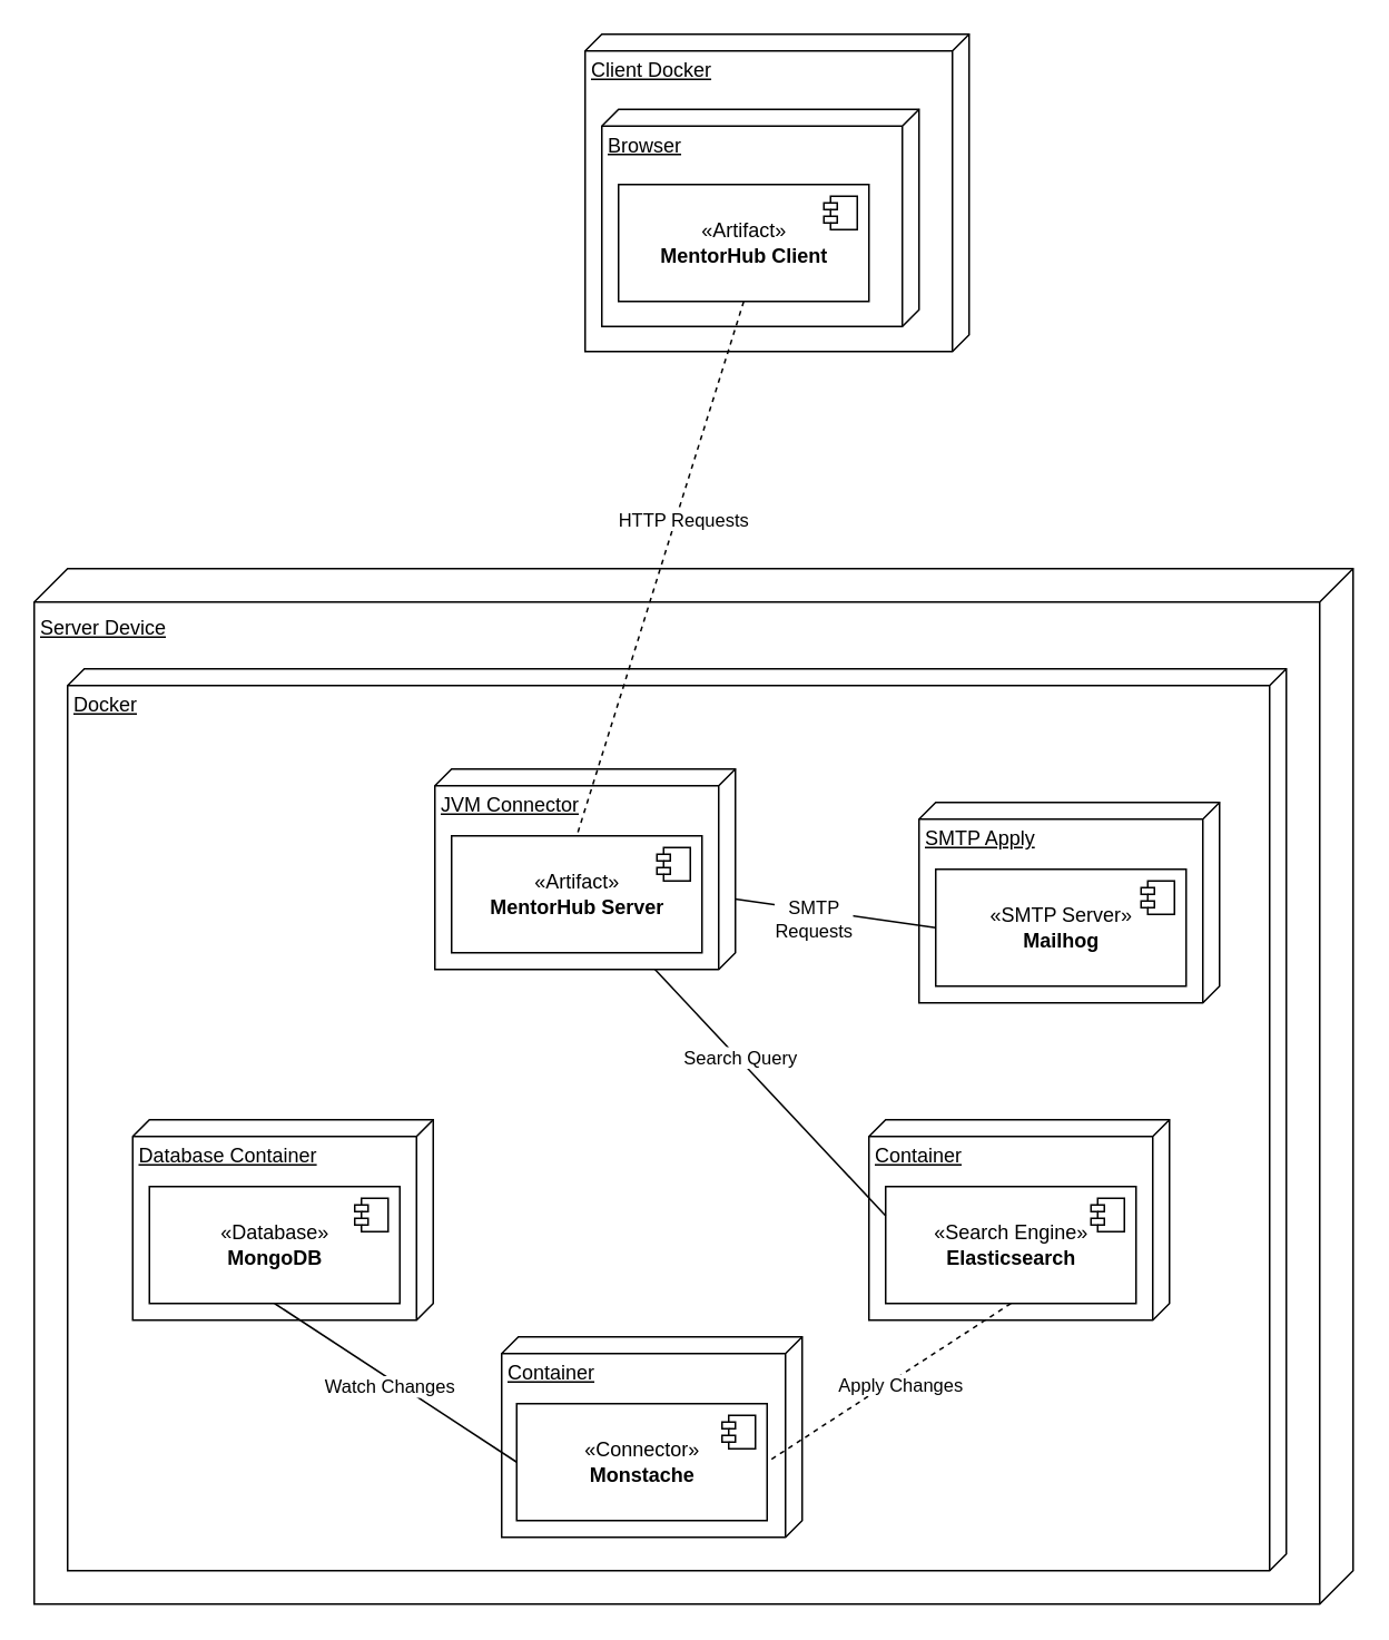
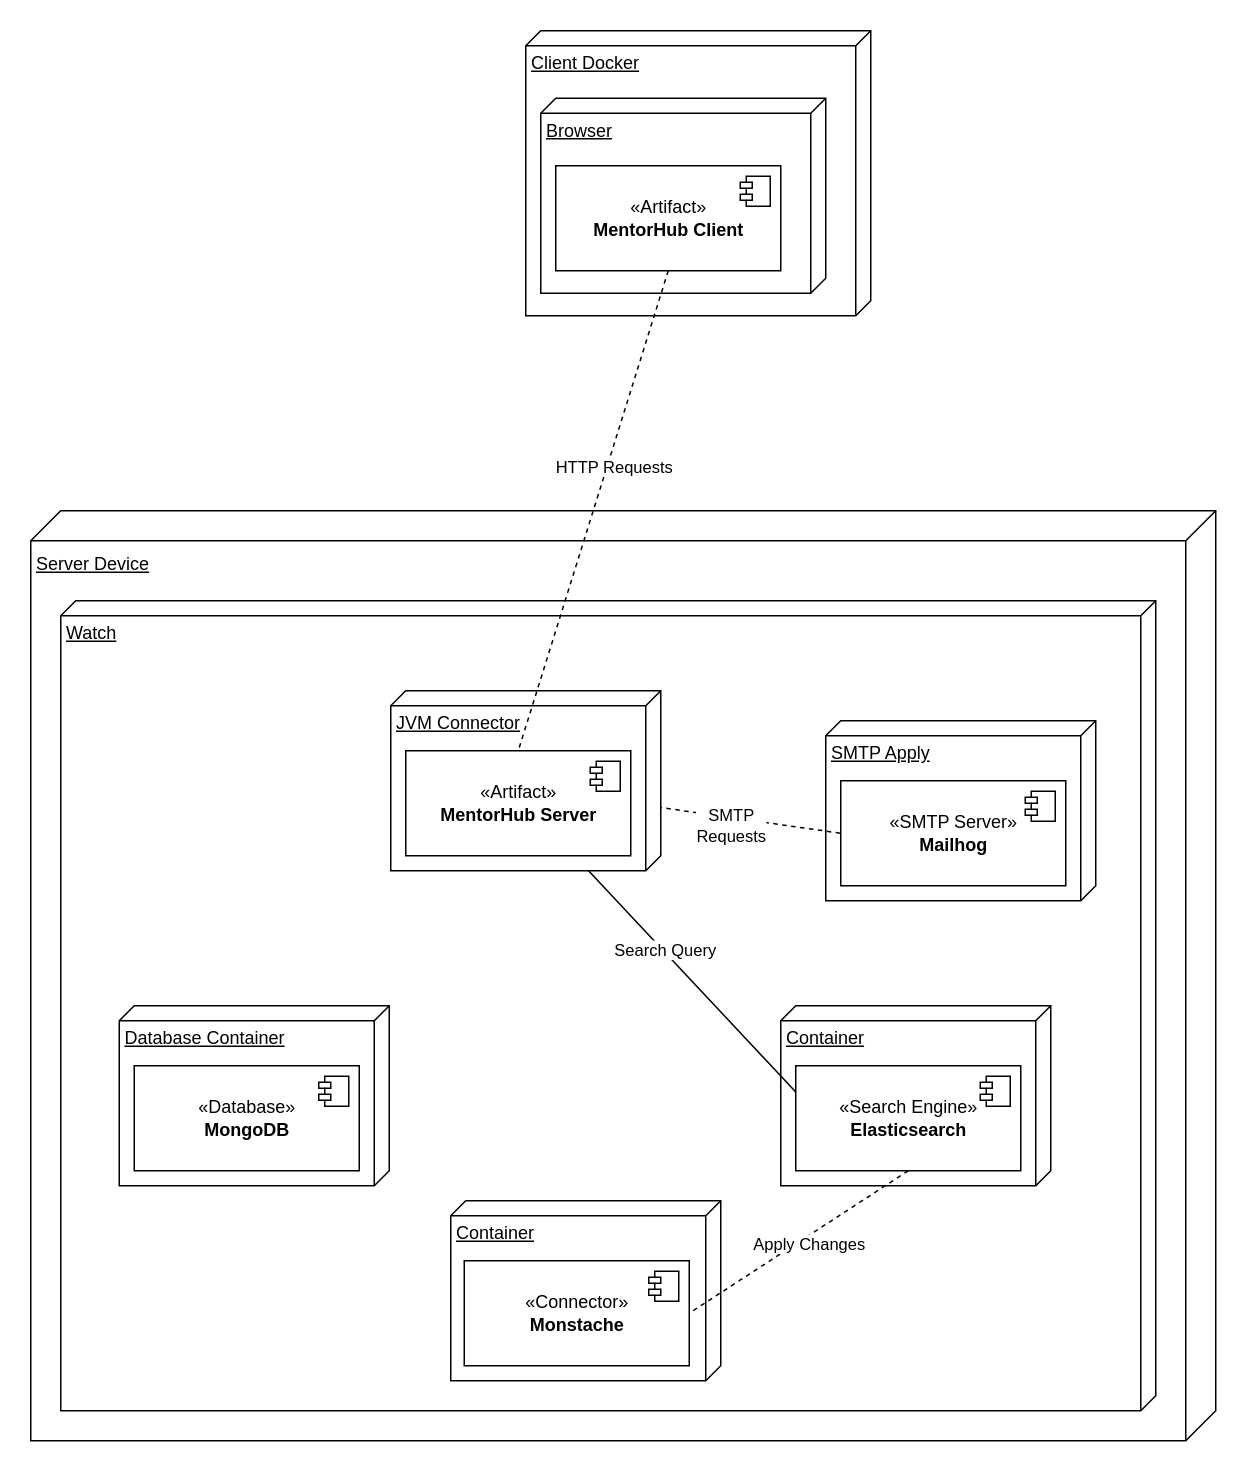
  <mxCell id="0" />
  <mxCell id="1" parent="0" />
  <mxCell id="2" value="" style="group" vertex="1" connectable="0" parent="1"><mxGeometry x="20" y="20" width="790" height="940" as="geometry" /></mxCell>
  <mxCell id="3" value="&lt;br&gt;Server Device" style="verticalAlign=top;align=left;spacingTop=8;spacingLeft=2;spacingRight=12;shape=cube;size=20;direction=south;fontStyle=4;html=1;" vertex="1" parent="2"><mxGeometry y="320" width="790" height="620" as="geometry" /></mxCell>
- <mxCell id="4" value="Docker" style="verticalAlign=top;align=left;spacingTop=8;spacingLeft=2;spacingRight=12;shape=cube;size=10;direction=south;fontStyle=4;html=1;" vertex="1" parent="2"><mxGeometry x="20" y="380" width="730" height="540" as="geometry" /></mxCell>
+ <mxCell id="4" value="Watch" style="verticalAlign=top;align=left;spacingTop=8;spacingLeft=2;spacingRight=12;shape=cube;size=10;direction=south;fontStyle=4;html=1;" vertex="1" parent="2"><mxGeometry x="20" y="380" width="730" height="540" as="geometry" /></mxCell>
  <mxCell id="5" value="" style="group" vertex="1" connectable="0" parent="2"><mxGeometry x="330" width="230" height="190" as="geometry" /></mxCell>
  <mxCell id="6" value="Client Docker" style="verticalAlign=top;align=left;spacingTop=8;spacingLeft=2;spacingRight=12;shape=cube;size=10;direction=south;fontStyle=4;html=1;" vertex="1" parent="5"><mxGeometry width="230" height="190" as="geometry" /></mxCell>
  <mxCell id="7" value="Browser" style="verticalAlign=top;align=left;spacingTop=8;spacingLeft=2;spacingRight=12;shape=cube;size=10;direction=south;fontStyle=4;html=1;" vertex="1" parent="5"><mxGeometry x="10" y="45" width="190" height="130" as="geometry" /></mxCell>
  <mxCell id="8" value="«Artifact»&lt;br&gt;&lt;b&gt;MentorHub Client&lt;/b&gt;" style="html=1;dropTarget=0;" vertex="1" parent="5"><mxGeometry x="20" y="90" width="150" height="70" as="geometry" /></mxCell>
  <mxCell id="9" value="" style="shape=module;jettyWidth=8;jettyHeight=4;" vertex="1" parent="8"><mxGeometry x="1" width="20" height="20" relative="1" as="geometry"><mxPoint x="-27" y="7" as="offset" /></mxGeometry></mxCell>
  <mxCell id="10" value="" style="group" vertex="1" connectable="0" parent="2"><mxGeometry x="500" y="650" width="180" height="120" as="geometry" /></mxCell>
  <mxCell id="11" value="Container" style="verticalAlign=top;align=left;spacingTop=8;spacingLeft=2;spacingRight=12;shape=cube;size=10;direction=south;fontStyle=4;html=1;" vertex="1" parent="10"><mxGeometry width="180" height="120" as="geometry" /></mxCell>
  <mxCell id="12" value="«Search Engine»&lt;br&gt;&lt;b&gt;Elasticsearch&lt;/b&gt;" style="html=1;dropTarget=0;" vertex="1" parent="10"><mxGeometry x="10" y="40" width="150" height="70" as="geometry" /></mxCell>
  <mxCell id="13" value="" style="shape=module;jettyWidth=8;jettyHeight=4;" vertex="1" parent="12"><mxGeometry x="1" width="20" height="20" relative="1" as="geometry"><mxPoint x="-27" y="7" as="offset" /></mxGeometry></mxCell>
  <mxCell id="14" value="" style="group" vertex="1" connectable="0" parent="2"><mxGeometry x="280" y="780" width="180" height="120" as="geometry" /></mxCell>
  <mxCell id="15" value="Container" style="verticalAlign=top;align=left;spacingTop=8;spacingLeft=2;spacingRight=12;shape=cube;size=10;direction=south;fontStyle=4;html=1;" vertex="1" parent="14"><mxGeometry width="180" height="120" as="geometry" /></mxCell>
  <mxCell id="16" value="«Connector»&lt;br&gt;&lt;b&gt;Monstache&lt;/b&gt;" style="html=1;dropTarget=0;" vertex="1" parent="14"><mxGeometry x="9" y="40" width="150" height="70" as="geometry" /></mxCell>
  <mxCell id="17" value="" style="shape=module;jettyWidth=8;jettyHeight=4;" vertex="1" parent="16"><mxGeometry x="1" width="20" height="20" relative="1" as="geometry"><mxPoint x="-27" y="7" as="offset" /></mxGeometry></mxCell>
  <mxCell id="18" value="" style="group" vertex="1" connectable="0" parent="2"><mxGeometry x="59" y="650" width="180" height="120" as="geometry" /></mxCell>
  <mxCell id="19" value="Database Container" style="verticalAlign=top;align=left;spacingTop=8;spacingLeft=2;spacingRight=12;shape=cube;size=10;direction=south;fontStyle=4;html=1;" vertex="1" parent="18"><mxGeometry width="180" height="120" as="geometry" /></mxCell>
  <mxCell id="20" value="«Database»&lt;br&gt;&lt;b&gt;MongoDB&lt;/b&gt;" style="html=1;dropTarget=0;" vertex="1" parent="18"><mxGeometry x="10" y="40" width="150" height="70" as="geometry" /></mxCell>
  <mxCell id="21" value="" style="shape=module;jettyWidth=8;jettyHeight=4;" vertex="1" parent="20"><mxGeometry x="1" width="20" height="20" relative="1" as="geometry"><mxPoint x="-27" y="7" as="offset" /></mxGeometry></mxCell>
  <mxCell id="22" value="" style="group" vertex="1" connectable="0" parent="2"><mxGeometry x="530" y="460" width="180" height="120" as="geometry" /></mxCell>
  <mxCell id="23" value="SMTP Apply" style="verticalAlign=top;align=left;spacingTop=8;spacingLeft=2;spacingRight=12;shape=cube;size=10;direction=south;fontStyle=4;html=1;" vertex="1" parent="22"><mxGeometry width="180" height="120" as="geometry" /></mxCell>
  <mxCell id="24" value="«SMTP Server»&lt;br&gt;&lt;b&gt;Mailhog&lt;/b&gt;" style="html=1;dropTarget=0;" vertex="1" parent="22"><mxGeometry x="10" y="40" width="150" height="70" as="geometry" /></mxCell>
  <mxCell id="25" value="" style="shape=module;jettyWidth=8;jettyHeight=4;" vertex="1" parent="24"><mxGeometry x="1" width="20" height="20" relative="1" as="geometry"><mxPoint x="-27" y="7" as="offset" /></mxGeometry></mxCell>
- <mxCell id="26" style="rounded=0;sketch=0;jumpStyle=none;orthogonalLoop=1;jettySize=auto;html=1;entryX=0;entryY=0.5;entryDx=0;entryDy=0;startArrow=none;startFill=0;endArrow=none;endFill=0;strokeColor=#000000;exitX=0.5;exitY=1;exitDx=0;exitDy=0;" edge="1" parent="2" source="20" target="16"><mxGeometry x="59" y="440" as="geometry" /></mxCell>
- <mxCell id="27" value="Watch Changes" style="edgeLabel;html=1;align=center;verticalAlign=middle;resizable=0;points=[];" vertex="1" connectable="0" parent="26"><mxGeometry x="-0.034" y="-4" relative="1" as="geometry"><mxPoint as="offset" /></mxGeometry></mxCell>
  <mxCell id="28" style="rounded=0;sketch=0;jumpStyle=none;orthogonalLoop=1;jettySize=auto;html=1;entryX=1;entryY=0.5;entryDx=0;entryDy=0;startArrow=none;startFill=0;endArrow=none;endFill=0;strokeColor=#000000;exitX=0.5;exitY=1;exitDx=0;exitDy=0;dashed=1;" edge="1" parent="2" source="12" target="16"><mxGeometry x="59" y="440" as="geometry" /></mxCell>
  <mxCell id="29" value="Apply Changes" style="edgeLabel;html=1;align=center;verticalAlign=middle;resizable=0;points=[];" vertex="1" connectable="0" parent="28"><mxGeometry x="-0.058" y="5" relative="1" as="geometry"><mxPoint as="offset" /></mxGeometry></mxCell>
  <mxCell id="30" style="rounded=0;sketch=0;jumpStyle=none;orthogonalLoop=1;jettySize=auto;html=1;exitX=0.75;exitY=1;exitDx=0;exitDy=0;entryX=0;entryY=0.25;entryDx=0;entryDy=0;startArrow=none;startFill=0;endArrow=none;endFill=0;strokeColor=#000000;" edge="1" parent="2" source="36" target="12"><mxGeometry x="59" y="440" as="geometry" /></mxCell>
  <mxCell id="31" value="Search Query" style="edgeLabel;html=1;align=center;verticalAlign=middle;resizable=0;points=[];" vertex="1" connectable="0" parent="30"><mxGeometry x="-0.2" y="1" relative="1" as="geometry"><mxPoint as="offset" /></mxGeometry></mxCell>
- <mxCell id="32" style="rounded=0;sketch=0;jumpStyle=none;orthogonalLoop=1;jettySize=auto;html=1;entryX=0;entryY=0.5;entryDx=0;entryDy=0;startArrow=none;startFill=0;endArrow=none;endFill=0;strokeColor=#000000;exitX=1;exitY=0.5;exitDx=0;exitDy=0;" edge="1" parent="2" source="36" target="24"><mxGeometry x="59" y="440" as="geometry" /></mxCell>
+ <mxCell id="32" style="rounded=0;sketch=0;jumpStyle=none;orthogonalLoop=1;jettySize=auto;html=1;entryX=0;entryY=0.5;entryDx=0;entryDy=0;startArrow=none;startFill=0;endArrow=none;endFill=0;strokeColor=#000000;exitX=1;exitY=0.5;exitDx=0;exitDy=0;dashed=1;" edge="1" parent="2" source="36" target="24"><mxGeometry x="59" y="440" as="geometry" /></mxCell>
  <mxCell id="33" value="SMTP&lt;br&gt;Requests" style="edgeLabel;html=1;align=center;verticalAlign=middle;resizable=0;points=[];" vertex="1" connectable="0" parent="32"><mxGeometry x="-0.036" y="-5" relative="1" as="geometry"><mxPoint as="offset" /></mxGeometry></mxCell>
  <mxCell id="34" value="" style="group" vertex="1" connectable="0" parent="2"><mxGeometry x="240" y="440" width="180" height="120" as="geometry" /></mxCell>
  <mxCell id="35" value="JVM Connector" style="verticalAlign=top;align=left;spacingTop=8;spacingLeft=2;spacingRight=12;shape=cube;size=10;direction=south;fontStyle=4;html=1;" vertex="1" parent="34"><mxGeometry width="180" height="120" as="geometry" /></mxCell>
  <mxCell id="36" value="«Artifact»&lt;br&gt;&lt;b&gt;MentorHub Server&lt;/b&gt;" style="html=1;dropTarget=0;" vertex="1" parent="34"><mxGeometry x="10" y="40" width="150" height="70" as="geometry" /></mxCell>
  <mxCell id="37" value="" style="shape=module;jettyWidth=8;jettyHeight=4;" vertex="1" parent="36"><mxGeometry x="1" width="20" height="20" relative="1" as="geometry"><mxPoint x="-27" y="7" as="offset" /></mxGeometry></mxCell>
  <mxCell id="38" style="edgeStyle=none;rounded=0;sketch=0;jumpStyle=none;orthogonalLoop=1;jettySize=auto;html=1;entryX=0.5;entryY=0;entryDx=0;entryDy=0;startArrow=none;startFill=0;endArrow=none;endFill=0;strokeColor=#000000;exitX=0.5;exitY=1;exitDx=0;exitDy=0;dashed=1;" edge="1" parent="2" source="8" target="36"><mxGeometry relative="1" as="geometry" /></mxCell>
  <mxCell id="39" value="HTTP Requests" style="edgeLabel;html=1;align=center;verticalAlign=middle;resizable=0;points=[];" vertex="1" connectable="0" parent="38"><mxGeometry x="-0.196" y="4" relative="1" as="geometry"><mxPoint as="offset" /></mxGeometry></mxCell>
